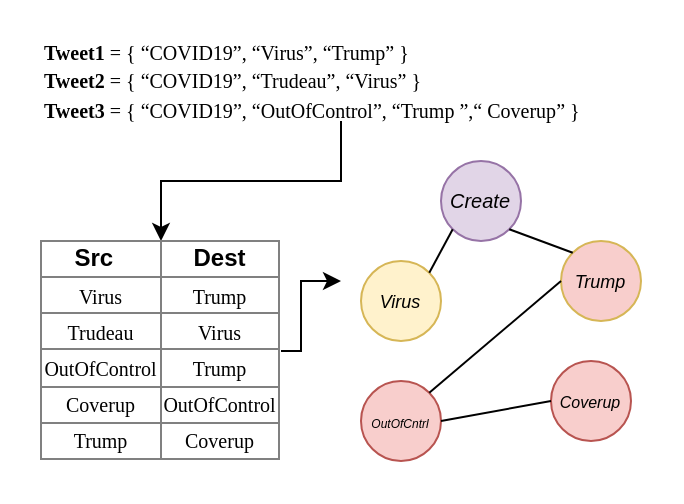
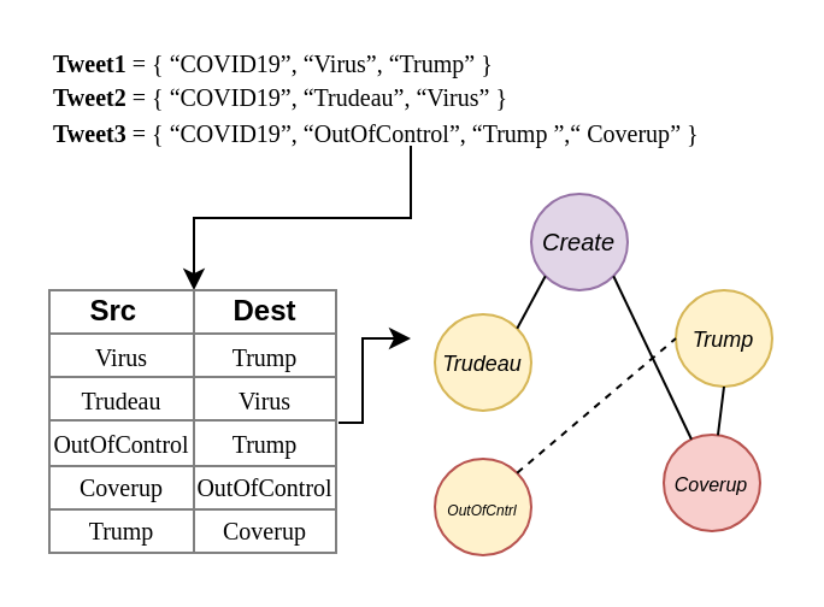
  <mxCell id="0" />
  <mxCell id="1" parent="0" />
- <mxCell id="2" value="&lt;i&gt;&lt;font style=&quot;font-size: 9px&quot;&gt;Trump&lt;/font&gt;&lt;/i&gt;" style="ellipse;whiteSpace=wrap;html=1;aspect=fixed;fillColor=#f8cecc;strokeColor=#d6b656;" vertex="1" parent="1"><mxGeometry x="280" y="120" width="40" height="40" as="geometry" /></mxCell>
+ <mxCell id="2" value="&lt;i&gt;&lt;font style=&quot;font-size: 9px&quot;&gt;Trump&lt;/font&gt;&lt;/i&gt;" style="ellipse;whiteSpace=wrap;html=1;aspect=fixed;fillColor=#fff2cc;strokeColor=#d6b656;" vertex="1" parent="1"><mxGeometry x="280" y="120" width="40" height="40" as="geometry" /></mxCell>
  <mxCell id="3" value="&lt;i&gt;&lt;font style=&quot;font-size: 10px&quot;&gt;Create&lt;/font&gt;&lt;/i&gt;" style="ellipse;whiteSpace=wrap;html=1;aspect=fixed;fillColor=#e1d5e7;strokeColor=#9673a6;" vertex="1" parent="1"><mxGeometry x="220" y="80" width="40" height="40" as="geometry" /></mxCell>
- <mxCell id="4" value="&lt;i&gt;&lt;font style=&quot;font-size: 9px&quot;&gt;Virus&lt;/font&gt;&lt;/i&gt;" style="ellipse;whiteSpace=wrap;html=1;aspect=fixed;fillColor=#fff2cc;strokeColor=#d6b656;" vertex="1" parent="1"><mxGeometry x="180" y="130" width="40" height="40" as="geometry" /></mxCell>
+ <mxCell id="4" value="&lt;i&gt;&lt;font style=&quot;font-size: 9px&quot;&gt;Trudeau&lt;/font&gt;&lt;/i&gt;" style="ellipse;whiteSpace=wrap;html=1;aspect=fixed;fillColor=#fff2cc;strokeColor=#d6b656;" vertex="1" parent="1"><mxGeometry x="180" y="130" width="40" height="40" as="geometry" /></mxCell>
  <mxCell id="5" style="edgeStyle=orthogonalEdgeStyle;rounded=0;orthogonalLoop=1;jettySize=auto;html=1;entryX=0.5;entryY=0;entryDx=0;entryDy=0;" edge="1" parent="1" source="6" target="8"><mxGeometry relative="1" as="geometry" /></mxCell>
  <mxCell id="6" value="&lt;font face=&quot;Garamond&quot;&gt;&lt;font&gt;&lt;font style=&quot;font-size: 10px&quot;&gt;&lt;b&gt;Tweet1&lt;/b&gt; = {&amp;nbsp;&lt;span id=&quot;docs-internal-guid-f2a58a7a-7fff-ee93-5c9d-c82f29381e13&quot;&gt;&lt;span style=&quot;background-color: transparent ; vertical-align: baseline ; white-space: pre-wrap&quot;&gt;“COVID19”, “Virus”, “Trump” &lt;/span&gt;&lt;/span&gt;}&amp;nbsp;&lt;br&gt;&lt;/font&gt;&lt;font style=&quot;font-size: 10px&quot;&gt;&lt;b&gt;Tweet2&lt;/b&gt; = {&amp;nbsp;&lt;span id=&quot;docs-internal-guid-f2a58a7a-7fff-ee93-5c9d-c82f29381e13&quot;&gt;&lt;span style=&quot;background-color: transparent ; vertical-align: baseline ; white-space: pre-wrap&quot;&gt;“COVID19”, &lt;span id=&quot;docs-internal-guid-fb7b2b58-7fff-1ce3-2c4d-194044c40698&quot; style=&quot;white-space: normal&quot;&gt;&lt;span style=&quot;background-color: transparent ; vertical-align: baseline ; white-space: pre-wrap&quot;&gt;“Trudeau”, “Virus”&lt;/span&gt;&lt;/span&gt; &lt;/span&gt;&lt;/span&gt;}&lt;br&gt;&lt;/font&gt;&lt;/font&gt;&lt;font style=&quot;font-size: 10px&quot;&gt;&lt;b&gt;Tweet3&lt;/b&gt;&amp;nbsp;= {&amp;nbsp;&lt;/font&gt;&lt;/font&gt;&lt;span id=&quot;docs-internal-guid-f2a58a7a-7fff-ee93-5c9d-c82f29381e13&quot;&gt;&lt;span style=&quot;background-color: transparent ; vertical-align: baseline&quot;&gt;&lt;font style=&quot;font-size: 10px&quot;&gt;&lt;font face=&quot;Garamond&quot; style=&quot;white-space: pre-wrap&quot;&gt;“&lt;/font&gt;&lt;font face=&quot;Garamond&quot; style=&quot;white-space: pre-wrap&quot;&gt;COVID19&lt;/font&gt;&lt;font face=&quot;Garamond&quot; style=&quot;white-space: pre-wrap&quot;&gt;”, &lt;/font&gt;&lt;/font&gt;&lt;span id=&quot;docs-internal-guid-fb7b2b58-7fff-1ce3-2c4d-194044c40698&quot;&gt;&lt;span style=&quot;background-color: transparent ; vertical-align: baseline&quot;&gt;&lt;font face=&quot;Garamond&quot; style=&quot;font-size: 10px&quot;&gt;&lt;span style=&quot;white-space: pre-wrap&quot;&gt;“&lt;/span&gt;&lt;span style=&quot;white-space: normal ; background-color: transparent&quot;&gt;OutOfControl&lt;/span&gt;&lt;span style=&quot;white-space: pre-wrap ; background-color: transparent&quot;&gt;”, &lt;/span&gt;&lt;span style=&quot;white-space: pre-wrap&quot;&gt;“Trump ”,&lt;/span&gt;&lt;span style=&quot;white-space: pre-wrap ; background-color: transparent&quot;&gt;“&lt;/span&gt; Coverup&lt;span id=&quot;docs-internal-guid-f2a58a7a-7fff-ee93-5c9d-c82f29381e13&quot; style=&quot;white-space: normal&quot;&gt;&lt;span style=&quot;background-color: transparent ; vertical-align: baseline ; white-space: pre-wrap&quot;&gt;&lt;span id=&quot;docs-internal-guid-fb7b2b58-7fff-1ce3-2c4d-194044c40698&quot; style=&quot;white-space: normal&quot;&gt;&lt;span style=&quot;background-color: transparent ; vertical-align: baseline ; white-space: pre-wrap&quot;&gt;”&lt;/span&gt;&lt;/span&gt; &lt;/span&gt;&lt;/span&gt;&lt;span style=&quot;white-space: normal&quot;&gt;}&lt;/span&gt;&lt;/font&gt;&lt;font face=&quot;eb garamond, serif&quot; style=&quot;white-space: pre-wrap&quot;&gt;&lt;br&gt;&lt;/font&gt;&lt;/span&gt;&lt;/span&gt;&lt;/span&gt;&lt;/span&gt;" style="text;html=1;strokeColor=none;fillColor=none;align=left;verticalAlign=middle;whiteSpace=wrap;rounded=0;" vertex="1" parent="1"><mxGeometry x="20" y="20" width="300" height="40" as="geometry" /></mxCell>
  <mxCell id="7" style="edgeStyle=orthogonalEdgeStyle;rounded=0;orthogonalLoop=1;jettySize=auto;html=1;" edge="1" parent="1" source="8"><mxGeometry relative="1" as="geometry"><mxPoint x="170" y="140" as="targetPoint" /><Array as="points"><mxPoint x="150" y="175" /><mxPoint x="150" y="140" /></Array></mxGeometry></mxCell>
  <mxCell id="8" value="&lt;table border=&quot;1&quot; width=&quot;100%&quot; style=&quot;text-align: center ; width: 100% ; height: 100% ; border-collapse: collapse&quot;&gt;&lt;tbody&gt;&lt;tr&gt;&lt;td align=&quot;center&quot;&gt;&lt;b&gt;Src&amp;nbsp;&amp;nbsp;&lt;/b&gt;&lt;/td&gt;&lt;td align=&quot;center&quot;&gt;&lt;b&gt;Dest&lt;/b&gt;&lt;/td&gt;&lt;/tr&gt;&lt;tr&gt;&lt;td align=&quot;center&quot;&gt;&lt;font style=&quot;font-size: 10px&quot; face=&quot;Garamond&quot;&gt;Virus&lt;/font&gt;&lt;/td&gt;&lt;td align=&quot;center&quot;&gt;&lt;span id=&quot;docs-internal-guid-8a446a8d-7fff-b8d0-4b7e-7d03e5b1f457&quot; style=&quot;white-space: normal&quot;&gt;&lt;span style=&quot;background-color: transparent ; vertical-align: baseline ; white-space: pre-wrap&quot;&gt;&lt;font face=&quot;Garamond&quot; style=&quot;font-size: 10px&quot;&gt;Trump&lt;/font&gt;&lt;/span&gt;&lt;/span&gt;&lt;br&gt;&lt;/td&gt;&lt;/tr&gt;&lt;tr&gt;&lt;td style=&quot;text-align: center&quot;&gt;&lt;font style=&quot;font-size: 10px&quot; face=&quot;Garamond&quot;&gt;Trudeau&lt;/font&gt;&lt;br&gt;&lt;/td&gt;&lt;td style=&quot;text-align: center&quot;&gt;&lt;span style=&quot;font-family: &amp;#34;garamond&amp;#34; ; font-size: 10px&quot;&gt;Virus&lt;/span&gt;&lt;br&gt;&lt;/td&gt;&lt;/tr&gt;&lt;tr&gt;&lt;td style=&quot;text-align: center&quot;&gt;&lt;font face=&quot;Garamond&quot; style=&quot;font-size: 10px&quot;&gt;OutOfControl&lt;br&gt;&lt;/font&gt;&lt;/td&gt;&lt;td style=&quot;text-align: center&quot;&gt;&lt;font face=&quot;Garamond&quot; style=&quot;font-size: 10px&quot;&gt;&lt;span style=&quot;white-space: pre-wrap&quot;&gt;Trump&lt;/span&gt;&lt;br&gt;&lt;/font&gt;&lt;/td&gt;&lt;/tr&gt;&lt;tr&gt;&lt;td style=&quot;text-align: center&quot;&gt;&lt;font face=&quot;Garamond&quot; style=&quot;font-size: 10px&quot;&gt;&lt;span style=&quot;white-space: normal&quot;&gt;Coverup&lt;/span&gt;&lt;br&gt;&lt;/font&gt;&lt;/td&gt;&lt;td style=&quot;text-align: center&quot;&gt;&lt;font face=&quot;Garamond&quot; style=&quot;font-size: 10px&quot;&gt;OutOfControl&lt;br&gt;&lt;/font&gt;&lt;/td&gt;&lt;/tr&gt;&lt;tr&gt;&lt;td style=&quot;text-align: center&quot;&gt;&lt;font face=&quot;Garamond&quot; style=&quot;font-size: 10px&quot;&gt;&lt;span style=&quot;white-space: pre-wrap&quot;&gt;Trump&lt;/span&gt;&lt;br&gt;&lt;/font&gt;&lt;/td&gt;&lt;td style=&quot;text-align: center&quot;&gt;&lt;font face=&quot;Garamond&quot;&gt;&lt;span style=&quot;white-space: normal&quot;&gt;&lt;font style=&quot;font-size: 10px&quot;&gt;Coverup&lt;/font&gt;&lt;/span&gt;&lt;br&gt;&lt;/font&gt;&lt;/td&gt;&lt;/tr&gt;&lt;/tbody&gt;&lt;/table&gt;" style="text;html=1;strokeColor=none;fillColor=none;overflow=fill;" vertex="1" parent="1"><mxGeometry x="20" y="120" width="120" height="110" as="geometry" /></mxCell>
  <mxCell id="9" value="&lt;span style=&quot;font-size: 8px&quot;&gt;&lt;i&gt;Coverup&lt;/i&gt;&lt;/span&gt;" style="ellipse;whiteSpace=wrap;html=1;aspect=fixed;align=center;fillColor=#f8cecc;strokeColor=#b85450;" vertex="1" parent="1"><mxGeometry x="275" y="180" width="40" height="40" as="geometry" /></mxCell>
- <mxCell id="10" value="&lt;i&gt;&lt;font style=&quot;font-size: 6px&quot;&gt;OutOfCntrl&lt;/font&gt;&lt;/i&gt;" style="ellipse;whiteSpace=wrap;html=1;aspect=fixed;fillColor=#f8cecc;strokeColor=#b85450;" vertex="1" parent="1"><mxGeometry x="180" y="190" width="40" height="40" as="geometry" /></mxCell>
+ <mxCell id="10" value="&lt;i&gt;&lt;font style=&quot;font-size: 6px&quot;&gt;OutOfCntrl&lt;/font&gt;&lt;/i&gt;" style="ellipse;whiteSpace=wrap;html=1;aspect=fixed;fillColor=#fff2cc;strokeColor=#b85450;" vertex="1" parent="1"><mxGeometry x="180" y="190" width="40" height="40" as="geometry" /></mxCell>
  <mxCell id="11" value="" style="endArrow=none;html=1;entryX=0;entryY=1;entryDx=0;entryDy=0;exitX=1;exitY=0;exitDx=0;exitDy=0;" edge="1" parent="1" source="4" target="3"><mxGeometry width="50" height="50" relative="1" as="geometry"><mxPoint x="110" y="150" as="sourcePoint" /><mxPoint x="160" y="100" as="targetPoint" /></mxGeometry></mxCell>
- <mxCell id="12" value="" style="endArrow=none;html=1;exitX=1;exitY=1;exitDx=0;exitDy=0;entryX=0;entryY=0;entryDx=0;entryDy=0;" edge="1" parent="1" source="3" target="2"><mxGeometry width="50" height="50" relative="1" as="geometry"><mxPoint x="110" y="150" as="sourcePoint" /><mxPoint x="160" y="100" as="targetPoint" /></mxGeometry></mxCell>
- <mxCell id="13" value="" style="endArrow=none;html=1;entryX=1;entryY=0.5;entryDx=0;entryDy=0;exitX=0;exitY=0.5;exitDx=0;exitDy=0;" edge="1" parent="1" source="9" target="10"><mxGeometry width="50" height="50" relative="1" as="geometry"><mxPoint x="110" y="150" as="sourcePoint" /><mxPoint x="160" y="100" as="targetPoint" /></mxGeometry></mxCell>
- <mxCell id="15" value="" style="endArrow=none;html=1;exitX=1;exitY=0;exitDx=0;exitDy=0;entryX=0;entryY=0.5;entryDx=0;entryDy=0;" edge="1" parent="1" source="10" target="2"><mxGeometry width="50" height="50" relative="1" as="geometry"><mxPoint x="110" y="150" as="sourcePoint" /><mxPoint x="160" y="100" as="targetPoint" /></mxGeometry></mxCell>
+ <mxCell id="12" value="" style="endArrow=none;html=1;exitX=1;exitY=1;exitDx=0;exitDy=0;" edge="1" parent="1" source="3" target="9"><mxGeometry width="50" height="50" relative="1" as="geometry"><mxPoint x="110" y="150" as="sourcePoint" /><mxPoint x="160" y="100" as="targetPoint" /></mxGeometry></mxCell>
+ <mxCell id="14" value="" style="endArrow=none;html=1;exitX=0.5;exitY=1;exitDx=0;exitDy=0;" edge="1" parent="1" source="2" target="9"><mxGeometry width="50" height="50" relative="1" as="geometry"><mxPoint x="110" y="150" as="sourcePoint" /><mxPoint x="160" y="100" as="targetPoint" /></mxGeometry></mxCell>
+ <mxCell id="15" value="" style="endArrow=none;html=1;exitX=1;exitY=0;exitDx=0;exitDy=0;entryX=0;entryY=0.5;entryDx=0;entryDy=0;dashed=1;" edge="1" parent="1" source="10" target="2"><mxGeometry width="50" height="50" relative="1" as="geometry"><mxPoint x="110" y="150" as="sourcePoint" /><mxPoint x="160" y="100" as="targetPoint" /></mxGeometry></mxCell>
